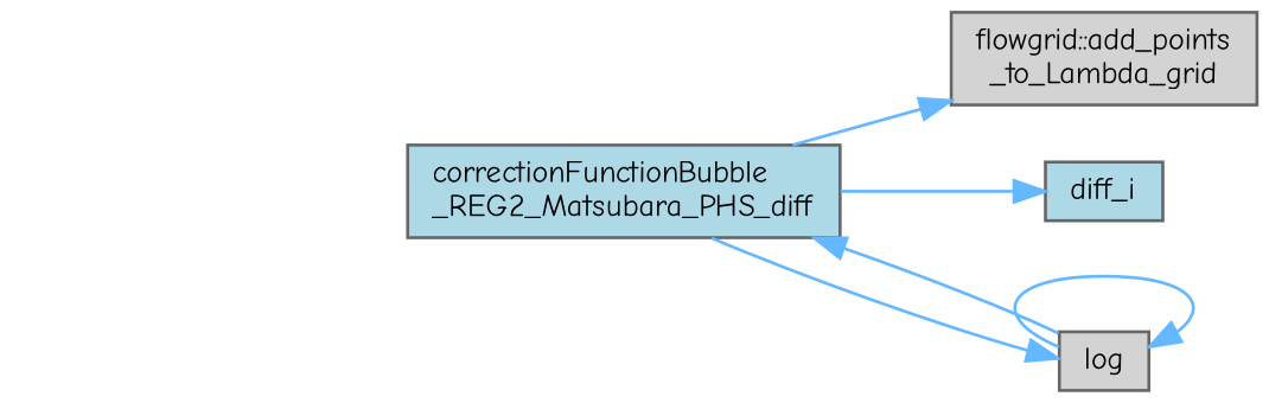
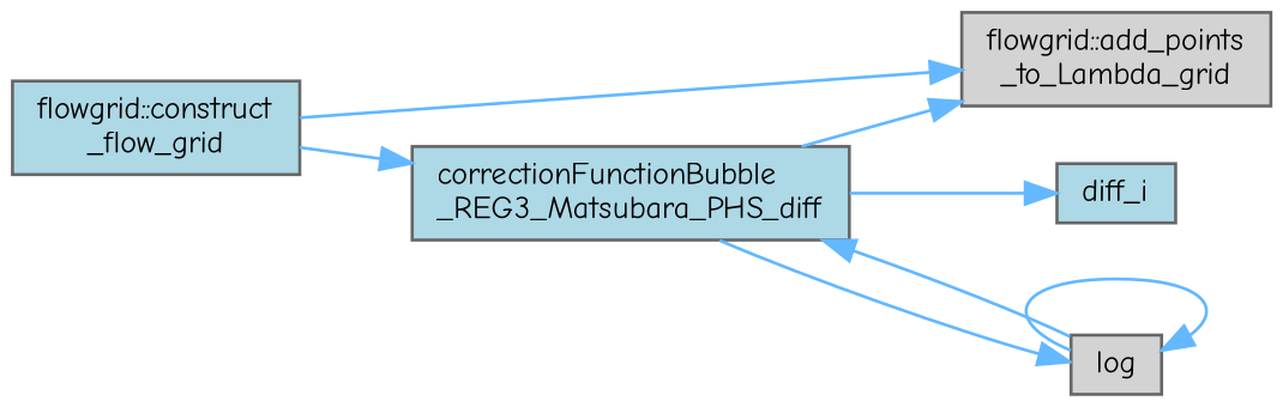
  digraph {
    fontname="Comic Neue"
    rankdir=LR
    node [color=grey40 fillcolor=lightblue fontname="Comic Neue" fontsize=10 shape=box style=filled]
    edge [color=steelblue1 fontname="Comic Neue" fontsize=10 labelfontname=Helvetica labelfontsize=10 style=solid]
+   n1 [color=gray40 fontcolor=black height=0.2 label="flowgrid::construct\l_flow_grid" width=0.4]
    n2 [fillcolor=lightgrey height=0.2 label="flowgrid::add_points\l_to_Lambda_grid" width=0.4]
-   n3 [height=0.2 label="correctionFunctionBubble\l_REG2_Matsubara_PHS_diff" width=0.4]
+   n3 [height=0.2 label="correctionFunctionBubble\l_REG3_Matsubara_PHS_diff" width=0.4]
    n4 [height=0.2 label=diff_i width=0.4]
    n5 [fillcolor=lightgrey height=0.2 label=log width=0.4]
+   n1 -> n2
+   n1 -> n3
    n3 -> n2
    n3 -> n4
    n3 -> n5
    n5 -> n3
    n5 -> n5
  }
